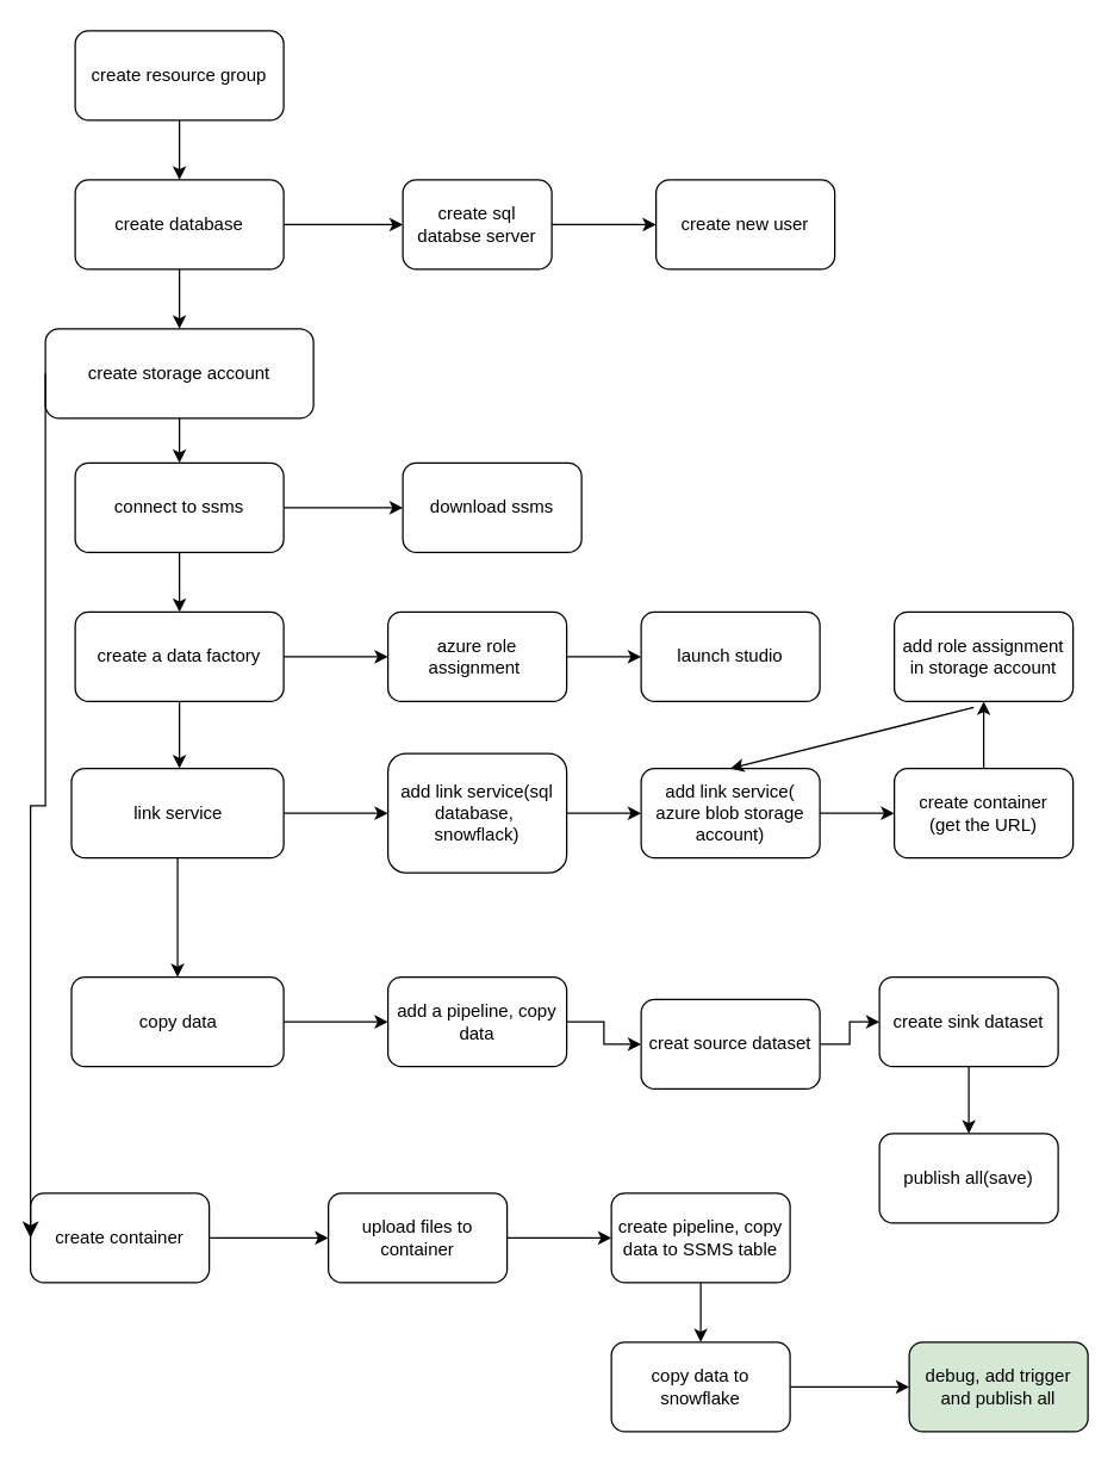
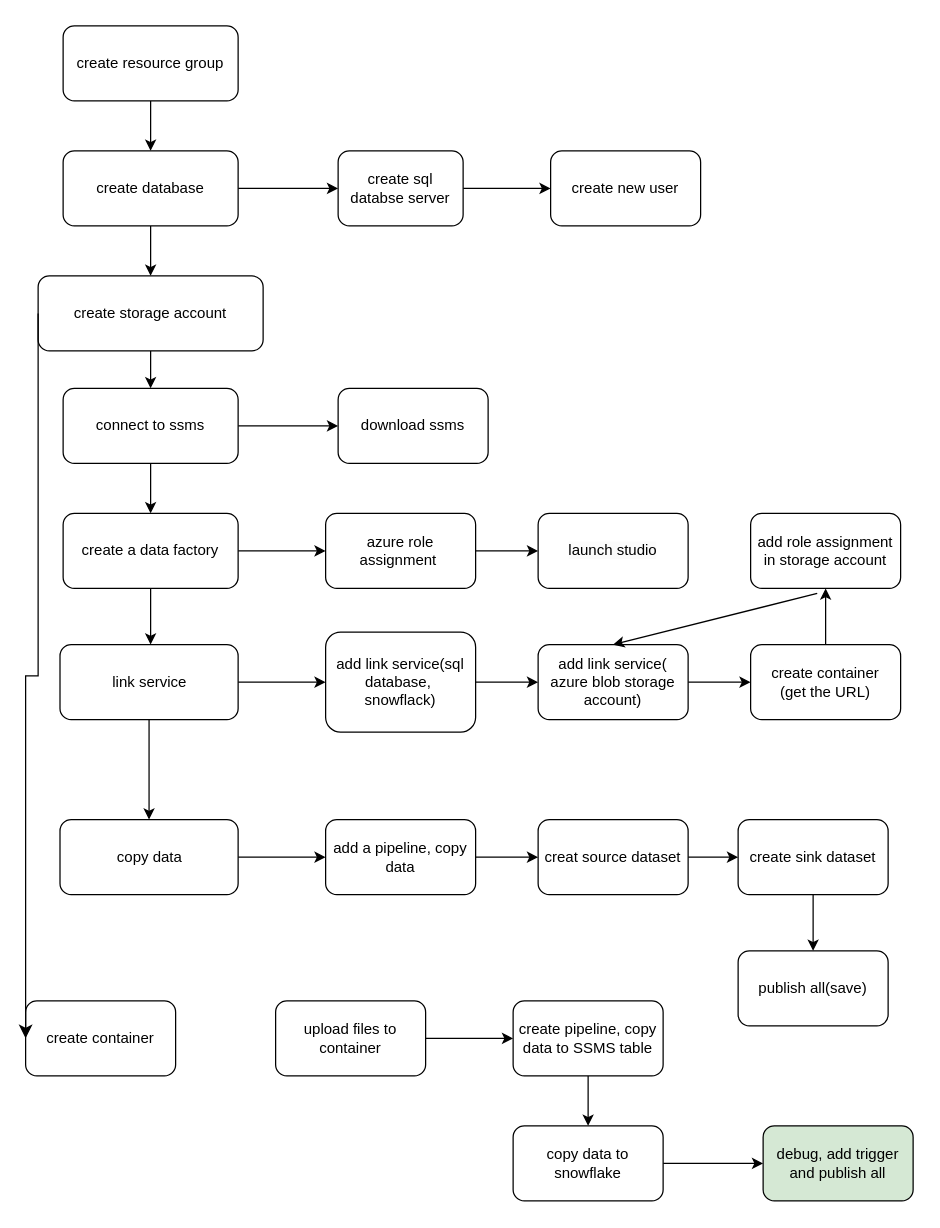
  <mxCell id="0" />
  <mxCell id="1" parent="0" />
  <mxCell id="2" value="" style="edgeStyle=orthogonalEdgeStyle;rounded=0;orthogonalLoop=1;jettySize=auto;html=1;" parent="1" source="3" target="6" edge="1"><mxGeometry relative="1" as="geometry" /></mxCell>
  <mxCell id="3" value="create resource group" style="rounded=1;whiteSpace=wrap;html=1;" parent="1" vertex="1"><mxGeometry x="50" y="20" width="140" height="60" as="geometry" /></mxCell>
  <mxCell id="4" value="" style="edgeStyle=orthogonalEdgeStyle;rounded=0;orthogonalLoop=1;jettySize=auto;html=1;" parent="1" source="6" target="8" edge="1"><mxGeometry relative="1" as="geometry" /></mxCell>
  <mxCell id="5" value="" style="edgeStyle=orthogonalEdgeStyle;rounded=0;orthogonalLoop=1;jettySize=auto;html=1;" parent="1" source="6" target="15" edge="1"><mxGeometry relative="1" as="geometry" /></mxCell>
  <mxCell id="6" value="create database" style="whiteSpace=wrap;html=1;rounded=1;" parent="1" vertex="1"><mxGeometry x="50" y="120" width="140" height="60" as="geometry" /></mxCell>
  <mxCell id="7" value="" style="edgeStyle=orthogonalEdgeStyle;rounded=0;orthogonalLoop=1;jettySize=auto;html=1;" parent="1" source="8" target="9" edge="1"><mxGeometry relative="1" as="geometry" /></mxCell>
  <mxCell id="8" value="create sql databse server" style="whiteSpace=wrap;html=1;rounded=1;" parent="1" vertex="1"><mxGeometry x="270" y="120" width="100" height="60" as="geometry" /></mxCell>
  <mxCell id="9" value="create new user" style="whiteSpace=wrap;html=1;rounded=1;" parent="1" vertex="1"><mxGeometry x="440" y="120" width="120" height="60" as="geometry" /></mxCell>
  <mxCell id="10" value="" style="edgeStyle=orthogonalEdgeStyle;rounded=0;orthogonalLoop=1;jettySize=auto;html=1;" parent="1" source="12" target="13" edge="1"><mxGeometry relative="1" as="geometry" /></mxCell>
  <mxCell id="11" value="" style="edgeStyle=orthogonalEdgeStyle;rounded=0;orthogonalLoop=1;jettySize=auto;html=1;" parent="1" source="12" target="18" edge="1"><mxGeometry relative="1" as="geometry" /></mxCell>
  <mxCell id="12" value="connect to ssms" style="whiteSpace=wrap;html=1;rounded=1;" parent="1" vertex="1"><mxGeometry x="50" y="310" width="140" height="60" as="geometry" /></mxCell>
  <mxCell id="13" value="download ssms" style="whiteSpace=wrap;html=1;rounded=1;" parent="1" vertex="1"><mxGeometry x="270" y="310" width="120" height="60" as="geometry" /></mxCell>
  <mxCell id="14" value="" style="edgeStyle=orthogonalEdgeStyle;rounded=0;orthogonalLoop=1;jettySize=auto;html=1;" parent="1" source="15" target="12" edge="1"><mxGeometry relative="1" as="geometry" /></mxCell>
  <mxCell id="15" value="create storage account" style="whiteSpace=wrap;html=1;rounded=1;" parent="1" vertex="1"><mxGeometry x="30" y="220" width="180" height="60" as="geometry" /></mxCell>
  <mxCell id="16" value="" style="edgeStyle=orthogonalEdgeStyle;rounded=0;orthogonalLoop=1;jettySize=auto;html=1;" parent="1" source="18" target="20" edge="1"><mxGeometry relative="1" as="geometry" /></mxCell>
  <mxCell id="17" value="" style="edgeStyle=orthogonalEdgeStyle;rounded=0;orthogonalLoop=1;jettySize=auto;html=1;" parent="1" source="18" edge="1"><mxGeometry relative="1" as="geometry"><mxPoint x="120" y="515" as="targetPoint" /></mxGeometry></mxCell>
  <mxCell id="18" value="create a data factory" style="whiteSpace=wrap;html=1;rounded=1;" parent="1" vertex="1"><mxGeometry x="50" y="410" width="140" height="60" as="geometry" /></mxCell>
  <mxCell id="19" value="" style="edgeStyle=orthogonalEdgeStyle;rounded=0;orthogonalLoop=1;jettySize=auto;html=1;" parent="1" source="20" target="21" edge="1"><mxGeometry relative="1" as="geometry" /></mxCell>
  <mxCell id="20" value="&lt;div&gt;azure role assignment&amp;nbsp;&lt;/div&gt;" style="whiteSpace=wrap;html=1;rounded=1;" parent="1" vertex="1"><mxGeometry x="260" y="410" width="120" height="60" as="geometry" /></mxCell>
  <mxCell id="21" value="&lt;span style=&quot;color: rgb(0, 0, 0); font-family: Helvetica; font-size: 12px; font-style: normal; font-variant-ligatures: normal; font-variant-caps: normal; font-weight: 400; letter-spacing: normal; orphans: 2; text-align: center; text-indent: 0px; text-transform: none; widows: 2; word-spacing: 0px; -webkit-text-stroke-width: 0px; background-color: rgb(251, 251, 251); text-decoration-thickness: initial; text-decoration-style: initial; text-decoration-color: initial; float: none; display: inline !important;&quot;&gt;launch studio&lt;/span&gt;" style="whiteSpace=wrap;html=1;rounded=1;" parent="1" vertex="1"><mxGeometry x="430" y="410" width="120" height="60" as="geometry" /></mxCell>
  <mxCell id="22" value="" style="edgeStyle=orthogonalEdgeStyle;rounded=0;orthogonalLoop=1;jettySize=auto;html=1;" parent="1" source="24" target="29" edge="1"><mxGeometry relative="1" as="geometry" /></mxCell>
  <mxCell id="23" value="" style="edgeStyle=orthogonalEdgeStyle;rounded=0;orthogonalLoop=1;jettySize=auto;html=1;" parent="1" source="24" target="36" edge="1"><mxGeometry relative="1" as="geometry" /></mxCell>
  <mxCell id="24" value="link service" style="whiteSpace=wrap;html=1;rounded=1;" parent="1" vertex="1"><mxGeometry x="47.5" y="515" width="142.5" height="60" as="geometry" /></mxCell>
  <mxCell id="25" value="" style="edgeStyle=orthogonalEdgeStyle;rounded=0;orthogonalLoop=1;jettySize=auto;html=1;" parent="1" source="26" target="31" edge="1"><mxGeometry relative="1" as="geometry" /></mxCell>
  <mxCell id="26" value="add link service(&lt;br&gt;azure blob storage account)" style="whiteSpace=wrap;html=1;rounded=1;" parent="1" vertex="1"><mxGeometry x="430" y="515" width="120" height="60" as="geometry" /></mxCell>
  <mxCell id="27" value="publish all(save)" style="whiteSpace=wrap;html=1;rounded=1;" parent="1" vertex="1"><mxGeometry x="590" y="760" width="120" height="60" as="geometry" /></mxCell>
  <mxCell id="28" value="" style="edgeStyle=orthogonalEdgeStyle;rounded=0;orthogonalLoop=1;jettySize=auto;html=1;" parent="1" source="29" target="26" edge="1"><mxGeometry relative="1" as="geometry" /></mxCell>
  <mxCell id="29" value="add link service(sql database,&amp;nbsp;&lt;br&gt;snowflack)" style="whiteSpace=wrap;html=1;rounded=1;" parent="1" vertex="1"><mxGeometry x="260" y="505" width="120" height="80" as="geometry" /></mxCell>
  <mxCell id="30" value="" style="edgeStyle=orthogonalEdgeStyle;rounded=0;orthogonalLoop=1;jettySize=auto;html=1;" parent="1" source="31" target="32" edge="1"><mxGeometry relative="1" as="geometry" /></mxCell>
  <mxCell id="31" value="create container&lt;br style=&quot;border-color: var(--border-color);&quot;&gt;(get the URL)" style="whiteSpace=wrap;html=1;rounded=1;" parent="1" vertex="1"><mxGeometry x="600" y="515" width="120" height="60" as="geometry" /></mxCell>
  <mxCell id="32" value="add role assignment in storage account" style="whiteSpace=wrap;html=1;rounded=1;" parent="1" vertex="1"><mxGeometry x="600" y="410" width="120" height="60" as="geometry" /></mxCell>
  <mxCell id="33" value="" style="endArrow=classic;html=1;rounded=0;exitX=0.444;exitY=1.067;exitDx=0;exitDy=0;entryX=0.5;entryY=0;entryDx=0;entryDy=0;exitPerimeter=0;" parent="1" source="32" target="26" edge="1"><mxGeometry width="50" height="50" relative="1" as="geometry"><mxPoint x="470" y="600" as="sourcePoint" /><mxPoint x="520" y="550" as="targetPoint" /></mxGeometry></mxCell>
  <mxCell id="34" value="" style="edgeStyle=orthogonalEdgeStyle;rounded=0;orthogonalLoop=1;jettySize=auto;html=1;exitX=0.5;exitY=1;exitDx=0;exitDy=0;" parent="1" source="41" target="27" edge="1"><mxGeometry relative="1" as="geometry" /></mxCell>
  <mxCell id="35" value="" style="edgeStyle=orthogonalEdgeStyle;rounded=0;orthogonalLoop=1;jettySize=auto;html=1;" parent="1" source="36" target="38" edge="1"><mxGeometry relative="1" as="geometry" /></mxCell>
  <mxCell id="36" value="copy data" style="whiteSpace=wrap;html=1;rounded=1;" parent="1" vertex="1"><mxGeometry x="47.5" y="655" width="142.5" height="60" as="geometry" /></mxCell>
  <mxCell id="37" value="" style="edgeStyle=orthogonalEdgeStyle;rounded=0;orthogonalLoop=1;jettySize=auto;html=1;" parent="1" source="38" target="40" edge="1"><mxGeometry relative="1" as="geometry" /></mxCell>
  <mxCell id="38" value="add a pipeline, copy data" style="whiteSpace=wrap;html=1;rounded=1;" parent="1" vertex="1"><mxGeometry x="260" y="655" width="120" height="60" as="geometry" /></mxCell>
  <mxCell id="39" value="" style="edgeStyle=orthogonalEdgeStyle;rounded=0;orthogonalLoop=1;jettySize=auto;html=1;" parent="1" source="40" target="41" edge="1"><mxGeometry relative="1" as="geometry" /></mxCell>
- <mxCell id="40" value="creat source dataset" style="whiteSpace=wrap;html=1;rounded=1;" parent="1" vertex="1"><mxGeometry x="430" y="670" width="120" height="60" as="geometry" /></mxCell>
+ <mxCell id="40" value="creat source dataset" style="whiteSpace=wrap;html=1;rounded=1;" parent="1" vertex="1"><mxGeometry x="430" y="655" width="120" height="60" as="geometry" /></mxCell>
  <mxCell id="41" value="create sink dataset" style="whiteSpace=wrap;html=1;rounded=1;" parent="1" vertex="1"><mxGeometry x="590" y="655" width="120" height="60" as="geometry" /></mxCell>
- <mxCell id="42" value="" style="edgeStyle=orthogonalEdgeStyle;rounded=0;orthogonalLoop=1;jettySize=auto;html=1;" edge="1" parent="1" source="43" target="46"><mxGeometry relative="1" as="geometry" /></mxCell>
  <mxCell id="43" value="create container" style="rounded=1;whiteSpace=wrap;html=1;" vertex="1" parent="1"><mxGeometry x="20" y="800" width="120" height="60" as="geometry" /></mxCell>
  <mxCell id="44" value="" style="edgeStyle=elbowEdgeStyle;elbow=vertical;endArrow=classic;html=1;curved=0;rounded=0;endSize=8;startSize=8;exitX=0;exitY=0.5;exitDx=0;exitDy=0;entryX=0;entryY=0.5;entryDx=0;entryDy=0;" edge="1" parent="1" source="15" target="43"><mxGeometry width="50" height="50" relative="1" as="geometry"><mxPoint x="360" y="790" as="sourcePoint" /><mxPoint x="410" y="740" as="targetPoint" /></mxGeometry></mxCell>
  <mxCell id="45" value="" style="edgeStyle=orthogonalEdgeStyle;rounded=0;orthogonalLoop=1;jettySize=auto;html=1;" edge="1" parent="1" source="46" target="48"><mxGeometry relative="1" as="geometry" /></mxCell>
  <mxCell id="46" value="upload files to container" style="whiteSpace=wrap;html=1;rounded=1;" vertex="1" parent="1"><mxGeometry x="220" y="800" width="120" height="60" as="geometry" /></mxCell>
  <mxCell id="47" value="" style="edgeStyle=orthogonalEdgeStyle;rounded=0;orthogonalLoop=1;jettySize=auto;html=1;" edge="1" parent="1" source="48" target="50"><mxGeometry relative="1" as="geometry" /></mxCell>
  <mxCell id="48" value="create pipeline, copy data to SSMS table" style="whiteSpace=wrap;html=1;rounded=1;" vertex="1" parent="1"><mxGeometry x="410" y="800" width="120" height="60" as="geometry" /></mxCell>
  <mxCell id="49" value="" style="edgeStyle=orthogonalEdgeStyle;rounded=0;orthogonalLoop=1;jettySize=auto;html=1;" edge="1" parent="1" source="50" target="51"><mxGeometry relative="1" as="geometry" /></mxCell>
  <mxCell id="50" value="copy data to snowflake" style="whiteSpace=wrap;html=1;rounded=1;" vertex="1" parent="1"><mxGeometry x="410" y="900" width="120" height="60" as="geometry" /></mxCell>
  <mxCell id="51" value="debug, add trigger and publish all" style="whiteSpace=wrap;html=1;rounded=1;fillColor=#d5e8d4;" vertex="1" parent="1"><mxGeometry x="610" y="900" width="120" height="60" as="geometry" /></mxCell>
